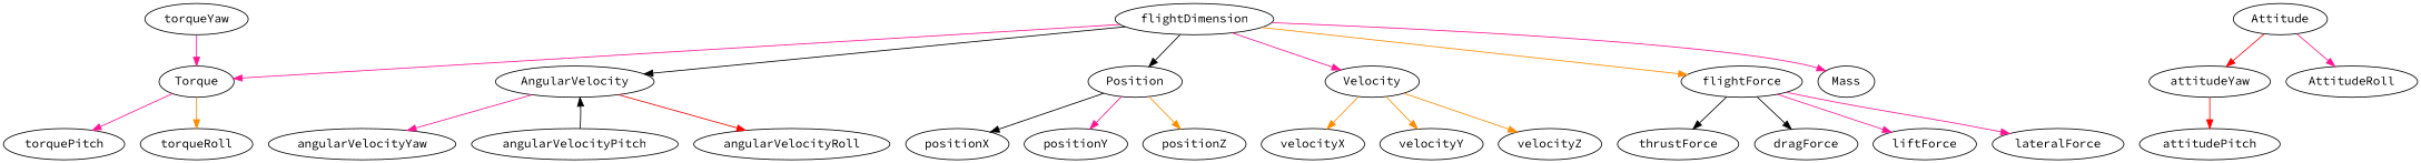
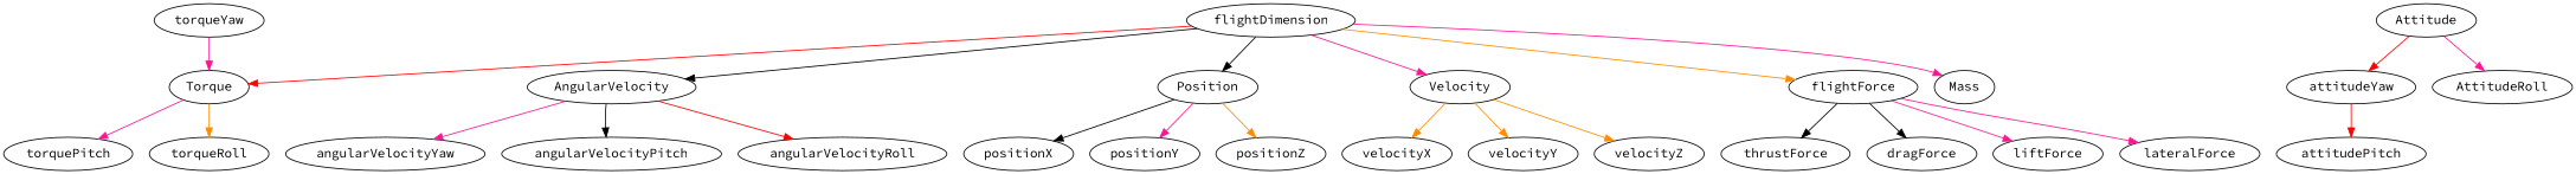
  digraph {
    fontname="Source Code Pro"
    node [fontname="Source Code Pro"]
    edge [color=deeppink fontname="Source Code Pro"]
    flightDimension
    Torque
    AngularVelocity
    Position
    Velocity
    flightForce
    Mass
    torquePitch
    torqueRoll
    Attitude
    attitudeYaw
    AttitudeRoll
    angularVelocityYaw
    angularVelocityPitch
    angularVelocityRoll
    positionX
    positionY
    positionZ
    velocityX
    velocityY
    velocityZ
    thrustForce
    dragForce
    liftForce
    lateralForce
    torqueYaw
    attitudePitch
-   flightDimension -> Torque
+   flightDimension -> Torque [color=red]
    flightDimension -> AngularVelocity [color=black]
    flightDimension -> Position [color=black]
    flightDimension -> Velocity
    flightDimension -> flightForce [color=darkorange]
    flightDimension -> Mass
    Torque -> torquePitch
    Torque -> torqueRoll [color=darkorange]
    AngularVelocity -> angularVelocityYaw
-   angularVelocityPitch -> AngularVelocity [color=black]
+   AngularVelocity -> angularVelocityPitch [color=black]
    AngularVelocity -> angularVelocityRoll [color=red]
    Position -> positionX [color=black]
    Position -> positionY
    Position -> positionZ [color=darkorange]
    Velocity -> velocityX [color=darkorange]
    Velocity -> velocityY [color=darkorange]
    Velocity -> velocityZ [color=darkorange]
    flightForce -> thrustForce [color=black]
    flightForce -> dragForce [color=black]
    flightForce -> liftForce
    flightForce -> lateralForce
    Attitude -> attitudeYaw [color=red]
    Attitude -> AttitudeRoll
    attitudeYaw -> attitudePitch [color=red]
    torqueYaw -> Torque
  }
